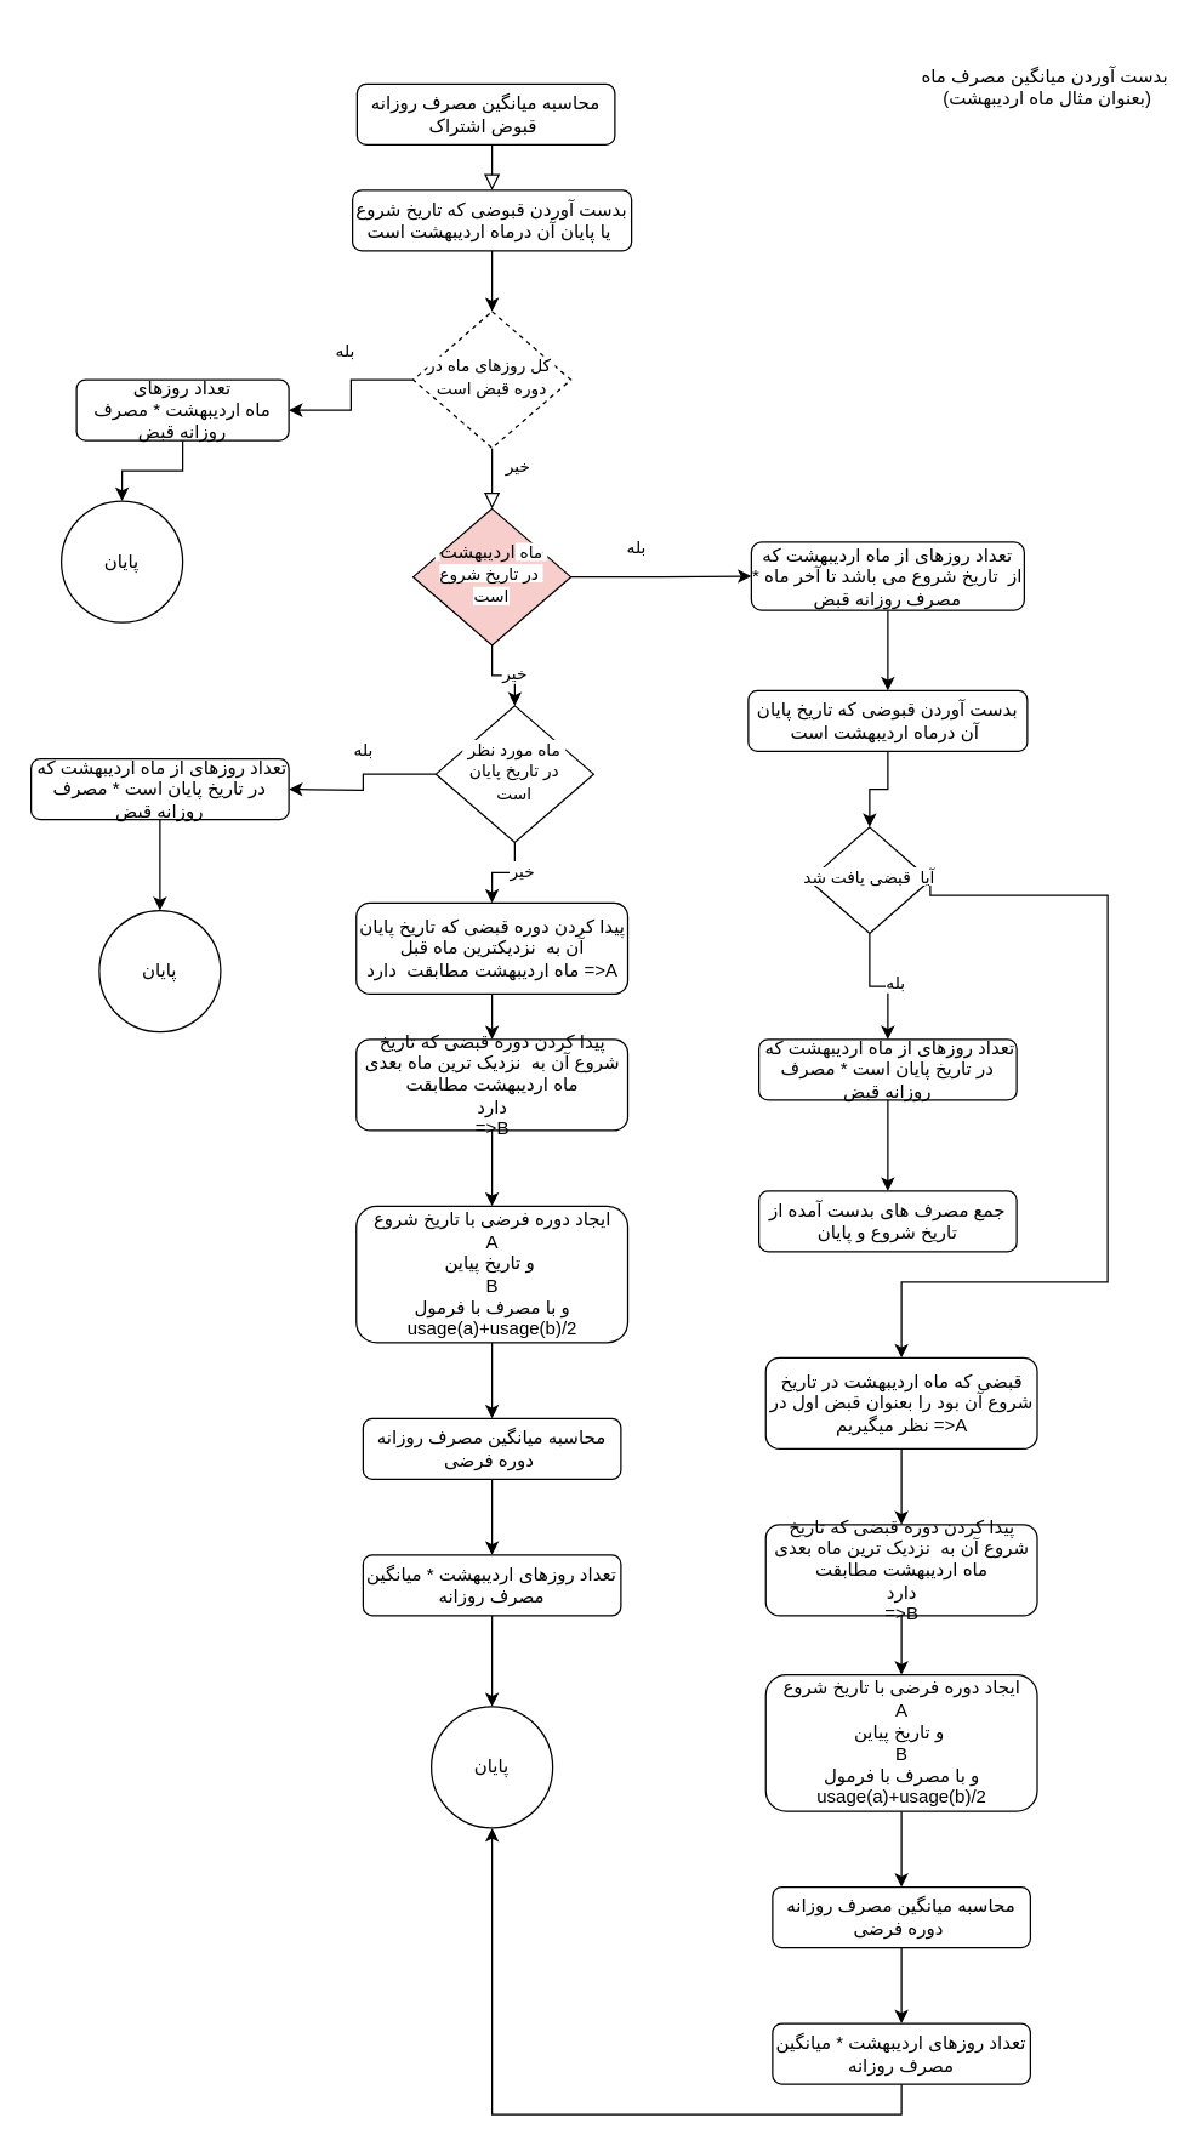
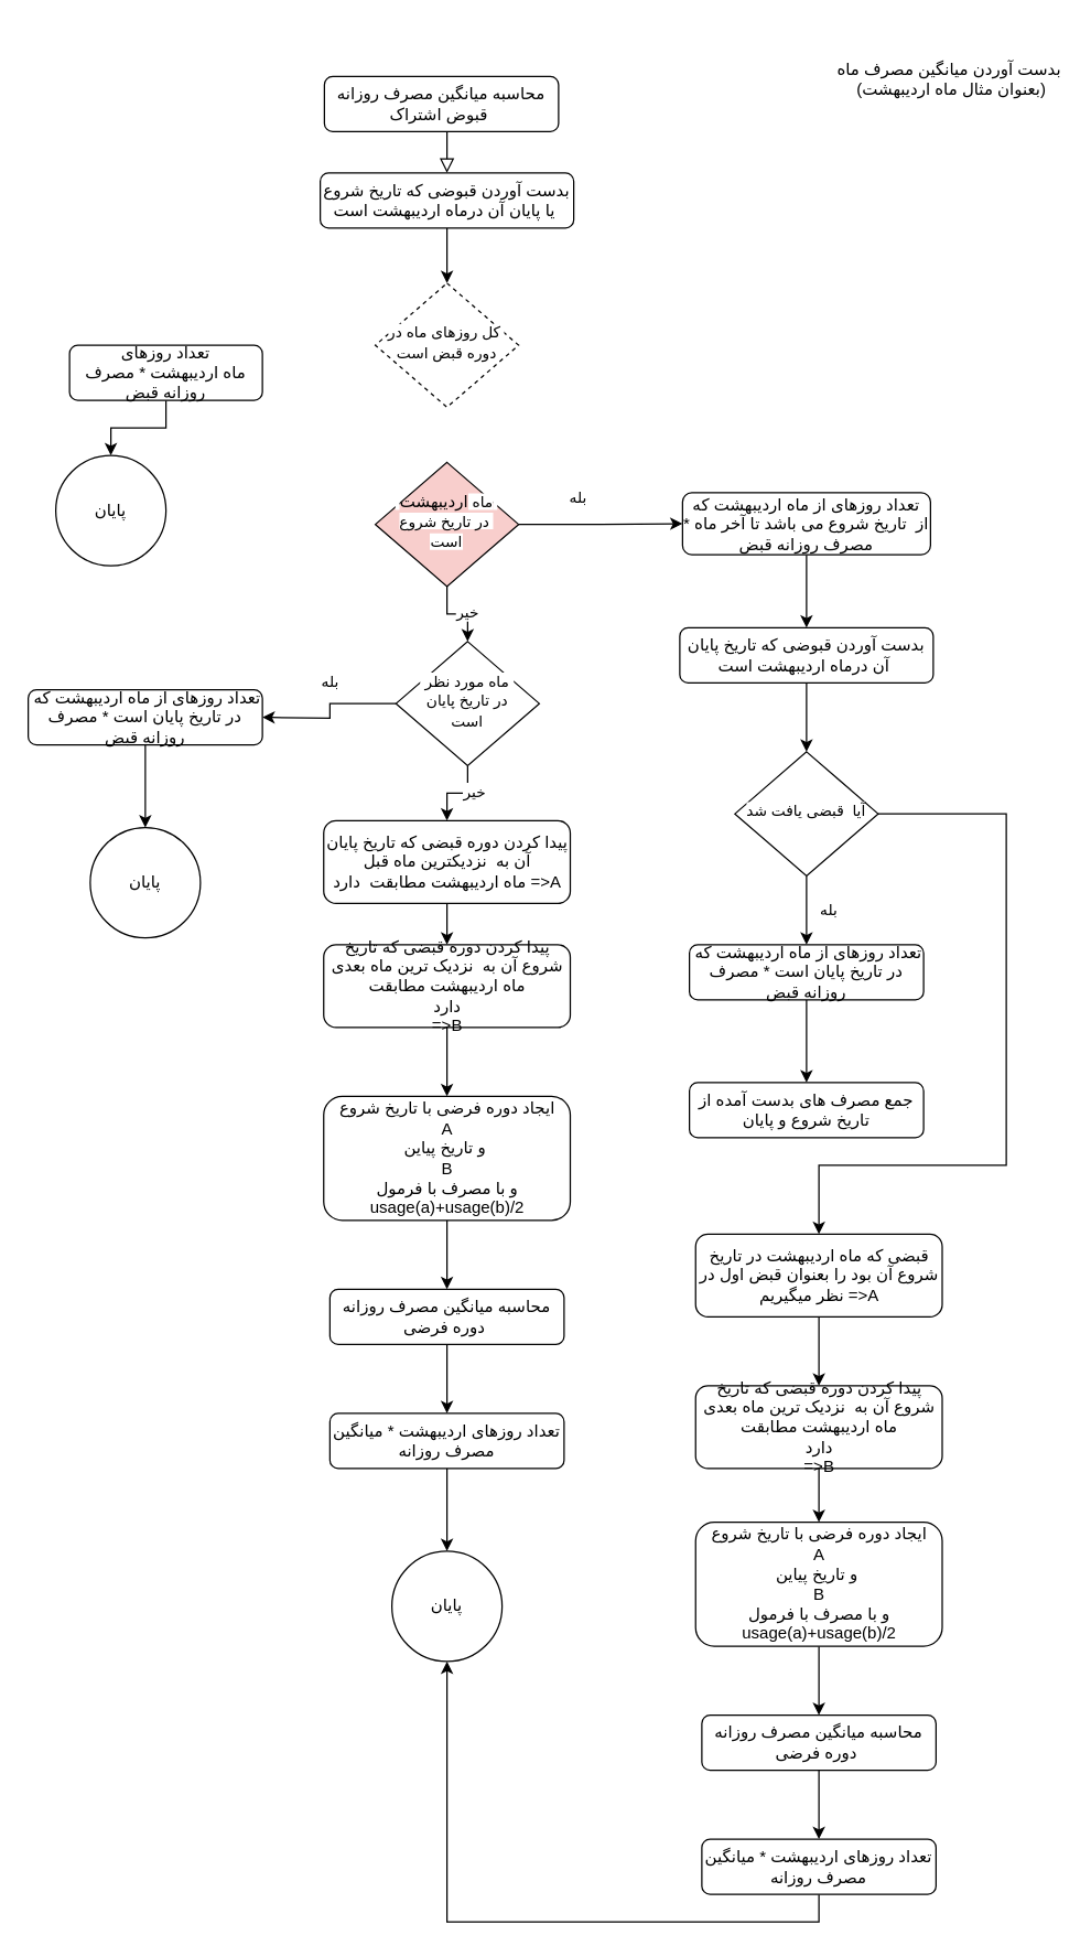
  <mxCell id="0" />
  <mxCell id="1" parent="0" />
  <mxCell id="2" value="" style="rounded=0;html=1;jettySize=auto;orthogonalLoop=1;fontSize=11;endArrow=block;endFill=0;endSize=8;strokeWidth=1;shadow=0;labelBackgroundColor=none;edgeStyle=orthogonalEdgeStyle;entryX=0.5;entryY=0;entryDx=0;entryDy=0;" parent="1" source="3" target="15" edge="1"><mxGeometry relative="1" as="geometry"><mxPoint x="320" y="105" as="targetPoint" /><Array as="points"><mxPoint x="324" y="105" /><mxPoint x="324" y="105" /></Array></mxGeometry></mxCell>
  <mxCell id="3" value="محاسبه میانگین مصرف روزانه قبوض اشتراک&amp;nbsp;" style="rounded=1;whiteSpace=wrap;html=1;fontSize=12;glass=0;strokeWidth=1;shadow=0;" parent="1" vertex="1"><mxGeometry x="235" y="55" width="170" height="40" as="geometry" /></mxCell>
- <mxCell id="4" value="" style="rounded=0;html=1;jettySize=auto;orthogonalLoop=1;fontSize=11;endArrow=block;endFill=0;endSize=8;strokeWidth=1;shadow=0;labelBackgroundColor=none;edgeStyle=orthogonalEdgeStyle;entryX=0.5;entryY=0;entryDx=0;entryDy=0;entryPerimeter=0;" parent="1" source="8" target="23" edge="1"><mxGeometry y="20" relative="1" as="geometry"><mxPoint as="offset" /><mxPoint x="324" y="335" as="targetPoint" /></mxGeometry></mxCell>
- <mxCell id="5" value="خیر" style="edgeLabel;html=1;align=center;verticalAlign=middle;resizable=0;points=[];" vertex="1" connectable="0" parent="4"><mxGeometry x="-0.455" y="-2" relative="1" as="geometry"><mxPoint x="18" as="offset" /></mxGeometry></mxCell>
- <mxCell id="6" value="" style="edgeStyle=orthogonalEdgeStyle;rounded=0;orthogonalLoop=1;jettySize=auto;html=1;entryX=1;entryY=0.5;entryDx=0;entryDy=0;" edge="1" parent="1" source="8" target="17"><mxGeometry relative="1" as="geometry"><mxPoint x="204" y="245" as="targetPoint" /></mxGeometry></mxCell>
- <mxCell id="7" value="بله" style="edgeLabel;html=1;align=center;verticalAlign=middle;resizable=0;points=[];" vertex="1" connectable="0" parent="6"><mxGeometry x="-0.242" y="1" relative="1" as="geometry"><mxPoint x="-7" y="-21" as="offset" /></mxGeometry></mxCell>
  <mxCell id="8" value="&lt;span style=&quot;font-size: 11px; text-wrap-mode: nowrap; background-color: rgb(255, 255, 255);&quot;&gt;کل روزهای ماه در&amp;nbsp;&lt;/span&gt;&lt;div&gt;&lt;span style=&quot;font-size: 11px; text-wrap-mode: nowrap; background-color: rgb(255, 255, 255);&quot;&gt;دوره قبض است&lt;/span&gt;&lt;/div&gt;" style="rhombus;whiteSpace=wrap;html=1;shadow=0;fontFamily=Helvetica;fontSize=12;align=center;strokeWidth=1;spacing=6;spacingTop=-4;dashed=1;" parent="1" vertex="1"><mxGeometry x="272" y="205" width="104" height="90" as="geometry" /></mxCell>
  <mxCell id="9" value="" style="edgeStyle=orthogonalEdgeStyle;rounded=0;orthogonalLoop=1;jettySize=auto;html=1;" edge="1" parent="1" source="10" target="25"><mxGeometry relative="1" as="geometry" /></mxCell>
  <mxCell id="10" value="تعداد روزهای از ماه&amp;nbsp;&lt;span style=&quot;text-wrap-mode: nowrap;&quot;&gt;اردیبهشت&lt;/span&gt;&amp;nbsp;که از&amp;nbsp; تاریخ شروع می باشد تا آخر ماه * مصرف روزانه قبض" style="rounded=1;whiteSpace=wrap;html=1;fontSize=12;glass=0;strokeWidth=1;shadow=0;" parent="1" vertex="1"><mxGeometry x="495" y="357" width="180" height="45" as="geometry" /></mxCell>
  <mxCell id="11" value="" style="edgeStyle=orthogonalEdgeStyle;rounded=0;orthogonalLoop=1;jettySize=auto;html=1;" edge="1" parent="1" source="12" target="30"><mxGeometry relative="1" as="geometry" /></mxCell>
  <mxCell id="12" value="تعداد روزهای از ماه&amp;nbsp;&lt;span style=&quot;text-wrap-mode: nowrap;&quot;&gt;اردیبهشت&lt;/span&gt;&amp;nbsp;که&amp;nbsp; در تاریخ پایان است * مصرف روزانه قبض" style="rounded=1;whiteSpace=wrap;html=1;fontSize=12;glass=0;strokeWidth=1;shadow=0;" parent="1" vertex="1"><mxGeometry x="500" y="685" width="170" height="40" as="geometry" /></mxCell>
  <mxCell id="13" style="edgeStyle=orthogonalEdgeStyle;rounded=0;orthogonalLoop=1;jettySize=auto;html=1;exitX=0.5;exitY=1;exitDx=0;exitDy=0;" edge="1" parent="1" source="3" target="3"><mxGeometry relative="1" as="geometry" /></mxCell>
  <mxCell id="14" value="" style="edgeStyle=orthogonalEdgeStyle;rounded=0;orthogonalLoop=1;jettySize=auto;html=1;" edge="1" parent="1" source="15" target="8"><mxGeometry relative="1" as="geometry" /></mxCell>
  <mxCell id="15" value="بدست آوردن قبوضی که تاریخ شروع یا پایان آن درماه&amp;nbsp;&lt;span style=&quot;text-wrap-mode: nowrap;&quot;&gt;اردیبهشت&lt;/span&gt;&amp;nbsp;است&amp;nbsp;" style="rounded=1;whiteSpace=wrap;html=1;fontSize=12;glass=0;strokeWidth=1;shadow=0;" vertex="1" parent="1"><mxGeometry x="232" y="125" width="184" height="40" as="geometry" /></mxCell>
  <mxCell id="16" value="" style="edgeStyle=orthogonalEdgeStyle;rounded=0;orthogonalLoop=1;jettySize=auto;html=1;" edge="1" parent="1" source="17" target="58"><mxGeometry relative="1" as="geometry" /></mxCell>
  <mxCell id="17" value="تعداد روزهای ماه&amp;nbsp;&lt;span style=&quot;text-wrap-mode: nowrap;&quot;&gt;اردیبهشت&lt;/span&gt;&amp;nbsp;* مصرف روزانه قبض" style="rounded=1;whiteSpace=wrap;html=1;fontSize=12;glass=0;strokeWidth=1;shadow=0;" vertex="1" parent="1"><mxGeometry x="50" y="250" width="140" height="40" as="geometry" /></mxCell>
  <mxCell id="18" value="&lt;br&gt;بدست آوردن میانگین مصرف ماه&amp;nbsp;&lt;br&gt;(بعنوان مثال ماه اردیبهشت)" style="text;html=1;align=center;verticalAlign=middle;resizable=0;points=[];autosize=1;strokeColor=none;fillColor=none;" vertex="1" parent="1"><mxGeometry x="610" y="20" width="160" height="60" as="geometry" /></mxCell>
  <mxCell id="19" value="" style="edgeStyle=orthogonalEdgeStyle;rounded=0;orthogonalLoop=1;jettySize=auto;html=1;" edge="1" parent="1" source="23" target="10"><mxGeometry relative="1" as="geometry" /></mxCell>
  <mxCell id="20" value="بله" style="edgeLabel;html=1;align=center;verticalAlign=middle;resizable=0;points=[];" vertex="1" connectable="0" parent="19"><mxGeometry x="-0.296" relative="1" as="geometry"><mxPoint y="-20" as="offset" /></mxGeometry></mxCell>
  <mxCell id="21" value="" style="edgeStyle=orthogonalEdgeStyle;rounded=0;orthogonalLoop=1;jettySize=auto;html=1;" edge="1" parent="1" source="23" target="35"><mxGeometry relative="1" as="geometry" /></mxCell>
  <mxCell id="22" value="خیر" style="edgeLabel;html=1;align=center;verticalAlign=middle;resizable=0;points=[];" vertex="1" connectable="0" parent="21"><mxGeometry x="-0.28" y="2" relative="1" as="geometry"><mxPoint x="14" as="offset" /></mxGeometry></mxCell>
  <mxCell id="23" value="&lt;span style=&quot;font-size: 11px; text-wrap-mode: nowrap; background-color: rgb(255, 255, 255);&quot;&gt;&amp;nbsp;ماه&amp;nbsp;&lt;/span&gt;&lt;span style=&quot;text-wrap-mode: nowrap;&quot;&gt;اردیبهشت&lt;/span&gt;&lt;span style=&quot;font-size: 11px; text-wrap-mode: nowrap; background-color: rgb(255, 255, 255);&quot;&gt;&amp;nbsp;&lt;br&gt;در تاریخ شروع&amp;nbsp;&lt;br&gt;است&lt;/span&gt;" style="rhombus;whiteSpace=wrap;html=1;shadow=0;fontFamily=Helvetica;fontSize=12;align=center;strokeWidth=1;spacing=6;spacingTop=-4;fillColor=#f8cecc;" vertex="1" parent="1"><mxGeometry x="272" y="335" width="104" height="90" as="geometry" /></mxCell>
  <mxCell id="24" value="" style="edgeStyle=orthogonalEdgeStyle;rounded=0;orthogonalLoop=1;jettySize=auto;html=1;" edge="1" parent="1" source="25" target="29"><mxGeometry relative="1" as="geometry" /></mxCell>
  <mxCell id="25" value="بدست آوردن قبوضی که تاریخ پایان آن درماه&amp;nbsp;&lt;span style=&quot;text-wrap-mode: nowrap;&quot;&gt;اردیبهشت&lt;/span&gt;&amp;nbsp;است&amp;nbsp;" style="rounded=1;whiteSpace=wrap;html=1;fontSize=12;glass=0;strokeWidth=1;shadow=0;" vertex="1" parent="1"><mxGeometry x="493" y="455" width="184" height="40" as="geometry" /></mxCell>
  <mxCell id="26" value="" style="edgeStyle=orthogonalEdgeStyle;rounded=0;orthogonalLoop=1;jettySize=auto;html=1;" edge="1" parent="1" source="29" target="12"><mxGeometry relative="1" as="geometry" /></mxCell>
  <mxCell id="27" value="بله" style="edgeLabel;html=1;align=center;verticalAlign=middle;resizable=0;points=[];" vertex="1" connectable="0" parent="26"><mxGeometry x="-0.04" y="3" relative="1" as="geometry"><mxPoint x="12" as="offset" /></mxGeometry></mxCell>
  <mxCell id="28" style="edgeStyle=orthogonalEdgeStyle;rounded=0;orthogonalLoop=1;jettySize=auto;html=1;entryX=0.5;entryY=0;entryDx=0;entryDy=0;exitX=1;exitY=0.5;exitDx=0;exitDy=0;" edge="1" parent="1" source="29" target="49"><mxGeometry relative="1" as="geometry"><mxPoint x="720" y="845" as="targetPoint" /><Array as="points"><mxPoint x="730" y="590" /><mxPoint x="730" y="845" /><mxPoint x="594" y="845" /></Array></mxGeometry></mxCell>
- <mxCell id="29" value="&lt;span style=&quot;font-size: 11px; text-wrap-mode: nowrap; background-color: rgb(255, 255, 255);&quot;&gt;آیا&amp;nbsp; قبضی یافت شد&lt;/span&gt;" style="rhombus;whiteSpace=wrap;html=1;shadow=0;fontFamily=Helvetica;fontSize=12;align=center;strokeWidth=1;spacing=6;spacingTop=-4;" vertex="1" parent="1"><mxGeometry x="533" y="545" width="80" height="70" as="geometry" /></mxCell>
+ <mxCell id="29" value="&lt;span style=&quot;font-size: 11px; text-wrap-mode: nowrap; background-color: rgb(255, 255, 255);&quot;&gt;آیا&amp;nbsp; قبضی یافت شد&lt;/span&gt;" style="rhombus;whiteSpace=wrap;html=1;shadow=0;fontFamily=Helvetica;fontSize=12;align=center;strokeWidth=1;spacing=6;spacingTop=-4;" vertex="1" parent="1"><mxGeometry x="533" y="545" width="104" height="90" as="geometry" /></mxCell>
  <mxCell id="30" value="جمع مصرف های بدست آمده از تاریخ شروع و پایان" style="rounded=1;whiteSpace=wrap;html=1;fontSize=12;glass=0;strokeWidth=1;shadow=0;" vertex="1" parent="1"><mxGeometry x="500" y="785" width="170" height="40" as="geometry" /></mxCell>
  <mxCell id="31" value="" style="edgeStyle=orthogonalEdgeStyle;rounded=0;orthogonalLoop=1;jettySize=auto;html=1;" edge="1" parent="1" source="35"><mxGeometry relative="1" as="geometry"><mxPoint x="190" y="520" as="targetPoint" /></mxGeometry></mxCell>
  <mxCell id="32" value="بله" style="edgeLabel;html=1;align=center;verticalAlign=middle;resizable=0;points=[];" vertex="1" connectable="0" parent="31"><mxGeometry x="-0.055" relative="1" as="geometry"><mxPoint x="-1" y="-20" as="offset" /></mxGeometry></mxCell>
  <mxCell id="33" value="" style="edgeStyle=orthogonalEdgeStyle;rounded=0;orthogonalLoop=1;jettySize=auto;html=1;" edge="1" parent="1" source="35" target="39"><mxGeometry relative="1" as="geometry" /></mxCell>
  <mxCell id="34" value="خیر" style="edgeLabel;html=1;align=center;verticalAlign=middle;resizable=0;points=[];" vertex="1" connectable="0" parent="33"><mxGeometry x="0.24" y="-2" relative="1" as="geometry"><mxPoint x="18" as="offset" /></mxGeometry></mxCell>
  <mxCell id="35" value="&lt;span style=&quot;font-size: 11px; text-wrap-mode: nowrap; background-color: rgb(255, 255, 255);&quot;&gt;&amp;nbsp;ماه مورد نظر&amp;nbsp;&lt;br&gt;در تاریخ پایان&lt;br&gt;است&lt;/span&gt;" style="rhombus;whiteSpace=wrap;html=1;shadow=0;fontFamily=Helvetica;fontSize=12;align=center;strokeWidth=1;spacing=6;spacingTop=-4;" vertex="1" parent="1"><mxGeometry x="287" y="465" width="104" height="90" as="geometry" /></mxCell>
  <mxCell id="36" value="" style="edgeStyle=orthogonalEdgeStyle;rounded=0;orthogonalLoop=1;jettySize=auto;html=1;" edge="1" parent="1" source="37" target="59"><mxGeometry relative="1" as="geometry" /></mxCell>
  <mxCell id="37" value="تعداد روزهای از ماه&amp;nbsp;&lt;span style=&quot;text-wrap-mode: nowrap;&quot;&gt;اردیبهشت&lt;/span&gt;&amp;nbsp;که&amp;nbsp; در تاریخ پایان است * مصرف روزانه قبض" style="rounded=1;whiteSpace=wrap;html=1;fontSize=12;glass=0;strokeWidth=1;shadow=0;" vertex="1" parent="1"><mxGeometry x="20" y="500" width="170" height="40" as="geometry" /></mxCell>
  <mxCell id="38" value="" style="edgeStyle=orthogonalEdgeStyle;rounded=0;orthogonalLoop=1;jettySize=auto;html=1;" edge="1" parent="1" source="39" target="41"><mxGeometry relative="1" as="geometry" /></mxCell>
  <mxCell id="39" value="پیدا کردن دوره قبضی که تاریخ پایان آن به&amp;nbsp; نزدیکترین ماه قبل ماه&amp;nbsp;&lt;span style=&quot;text-wrap-mode: nowrap;&quot;&gt;اردیبهشت&lt;/span&gt;&amp;nbsp;مطابقت&amp;nbsp; دارد =&amp;gt;A" style="rounded=1;whiteSpace=wrap;html=1;fontSize=12;glass=0;strokeWidth=1;shadow=0;" vertex="1" parent="1"><mxGeometry x="234.5" y="595" width="179" height="60" as="geometry" /></mxCell>
  <mxCell id="40" value="" style="edgeStyle=orthogonalEdgeStyle;rounded=0;orthogonalLoop=1;jettySize=auto;html=1;" edge="1" parent="1" source="41" target="43"><mxGeometry relative="1" as="geometry" /></mxCell>
  <mxCell id="41" value="پیدا کردن دوره قبضی که تاریخ شروع آن به&amp;nbsp; نزدیک ترین ماه بعدی ماه اردیبهشت مطابقت &lt;br&gt;دارد&lt;br&gt;=&amp;gt;B" style="rounded=1;whiteSpace=wrap;html=1;fontSize=12;glass=0;strokeWidth=1;shadow=0;" vertex="1" parent="1"><mxGeometry x="234.5" y="685" width="179" height="60" as="geometry" /></mxCell>
  <mxCell id="42" value="" style="edgeStyle=orthogonalEdgeStyle;rounded=0;orthogonalLoop=1;jettySize=auto;html=1;" edge="1" parent="1" source="43" target="45"><mxGeometry relative="1" as="geometry" /></mxCell>
  <mxCell id="43" value="ایجاد دوره فرضی با تاریخ شروع&lt;br&gt;A&lt;br&gt;و تاریخ پیاین&amp;nbsp;&lt;br&gt;B&lt;br&gt;و با مصرف با فرمول&lt;br&gt;usage(a)+usage(b)/2" style="rounded=1;whiteSpace=wrap;html=1;fontSize=12;glass=0;strokeWidth=1;shadow=0;" vertex="1" parent="1"><mxGeometry x="234.5" y="795" width="179" height="90" as="geometry" /></mxCell>
  <mxCell id="44" value="" style="edgeStyle=orthogonalEdgeStyle;rounded=0;orthogonalLoop=1;jettySize=auto;html=1;" edge="1" parent="1" source="45" target="47"><mxGeometry relative="1" as="geometry" /></mxCell>
  <mxCell id="45" value="محاسبه میانگین مصرف روزانه دوره فرضی&amp;nbsp;" style="rounded=1;whiteSpace=wrap;html=1;fontSize=12;glass=0;strokeWidth=1;shadow=0;" vertex="1" parent="1"><mxGeometry x="239" y="935" width="170" height="40" as="geometry" /></mxCell>
  <mxCell id="46" value="" style="edgeStyle=orthogonalEdgeStyle;rounded=0;orthogonalLoop=1;jettySize=auto;html=1;" edge="1" parent="1" source="47" target="60"><mxGeometry relative="1" as="geometry" /></mxCell>
  <mxCell id="47" value="تعداد روزهای اردیبهشت * میانگین مصرف روزانه" style="rounded=1;whiteSpace=wrap;html=1;fontSize=12;glass=0;strokeWidth=1;shadow=0;" vertex="1" parent="1"><mxGeometry x="239" y="1025" width="170" height="40" as="geometry" /></mxCell>
  <mxCell id="48" value="" style="edgeStyle=orthogonalEdgeStyle;rounded=0;orthogonalLoop=1;jettySize=auto;html=1;" edge="1" parent="1" source="49" target="57"><mxGeometry relative="1" as="geometry" /></mxCell>
  <mxCell id="49" value="قبضی که ماه اردیبهشت در تاریخ شروع آن بود را بعنوان قبض اول در نظر میگیریم =&amp;gt;A" style="rounded=1;whiteSpace=wrap;html=1;fontSize=12;glass=0;strokeWidth=1;shadow=0;" vertex="1" parent="1"><mxGeometry x="504.5" y="895" width="179" height="60" as="geometry" /></mxCell>
  <mxCell id="50" value="" style="edgeStyle=orthogonalEdgeStyle;rounded=0;orthogonalLoop=1;jettySize=auto;html=1;" edge="1" source="52" target="54" parent="1"><mxGeometry relative="1" as="geometry" /></mxCell>
  <mxCell id="51" style="edgeStyle=orthogonalEdgeStyle;rounded=0;orthogonalLoop=1;jettySize=auto;html=1;exitX=0.5;exitY=1;exitDx=0;exitDy=0;" edge="1" parent="1" source="55" target="60"><mxGeometry relative="1" as="geometry" /></mxCell>
  <mxCell id="52" value="ایجاد دوره فرضی با تاریخ شروع&lt;br&gt;A&lt;br&gt;و تاریخ پیاین&amp;nbsp;&lt;br&gt;B&lt;br&gt;و با مصرف با فرمول&lt;br&gt;usage(a)+usage(b)/2" style="rounded=1;whiteSpace=wrap;html=1;fontSize=12;glass=0;strokeWidth=1;shadow=0;" vertex="1" parent="1"><mxGeometry x="504.5" y="1104" width="179" height="90" as="geometry" /></mxCell>
  <mxCell id="53" value="" style="edgeStyle=orthogonalEdgeStyle;rounded=0;orthogonalLoop=1;jettySize=auto;html=1;" edge="1" source="54" target="55" parent="1"><mxGeometry relative="1" as="geometry" /></mxCell>
  <mxCell id="54" value="محاسبه میانگین مصرف روزانه دوره فرضی&amp;nbsp;" style="rounded=1;whiteSpace=wrap;html=1;fontSize=12;glass=0;strokeWidth=1;shadow=0;" vertex="1" parent="1"><mxGeometry x="509" y="1244" width="170" height="40" as="geometry" /></mxCell>
  <mxCell id="55" value="تعداد روزهای اردیبهشت * میانگین مصرف روزانه" style="rounded=1;whiteSpace=wrap;html=1;fontSize=12;glass=0;strokeWidth=1;shadow=0;" vertex="1" parent="1"><mxGeometry x="509" y="1334" width="170" height="40" as="geometry" /></mxCell>
  <mxCell id="56" value="" style="edgeStyle=orthogonalEdgeStyle;rounded=0;orthogonalLoop=1;jettySize=auto;html=1;" edge="1" parent="1" source="57" target="52"><mxGeometry relative="1" as="geometry" /></mxCell>
  <mxCell id="57" value="پیدا کردن دوره قبضی که تاریخ شروع آن به&amp;nbsp; نزدیک ترین ماه بعدی ماه اردیبهشت مطابقت &lt;br&gt;دارد&lt;br&gt;=&amp;gt;B" style="rounded=1;whiteSpace=wrap;html=1;fontSize=12;glass=0;strokeWidth=1;shadow=0;" vertex="1" parent="1"><mxGeometry x="504.5" y="1005" width="179" height="60" as="geometry" /></mxCell>
  <mxCell id="58" value="پایان" style="ellipse;whiteSpace=wrap;html=1;rounded=1;glass=0;strokeWidth=1;shadow=0;" vertex="1" parent="1"><mxGeometry x="40" y="330" width="80" height="80" as="geometry" /></mxCell>
  <mxCell id="59" value="پایان" style="ellipse;whiteSpace=wrap;html=1;rounded=1;glass=0;strokeWidth=1;shadow=0;" vertex="1" parent="1"><mxGeometry x="65" y="600" width="80" height="80" as="geometry" /></mxCell>
  <mxCell id="60" value="پایان" style="ellipse;whiteSpace=wrap;html=1;rounded=1;glass=0;strokeWidth=1;shadow=0;" vertex="1" parent="1"><mxGeometry x="284" y="1125" width="80" height="80" as="geometry" /></mxCell>
